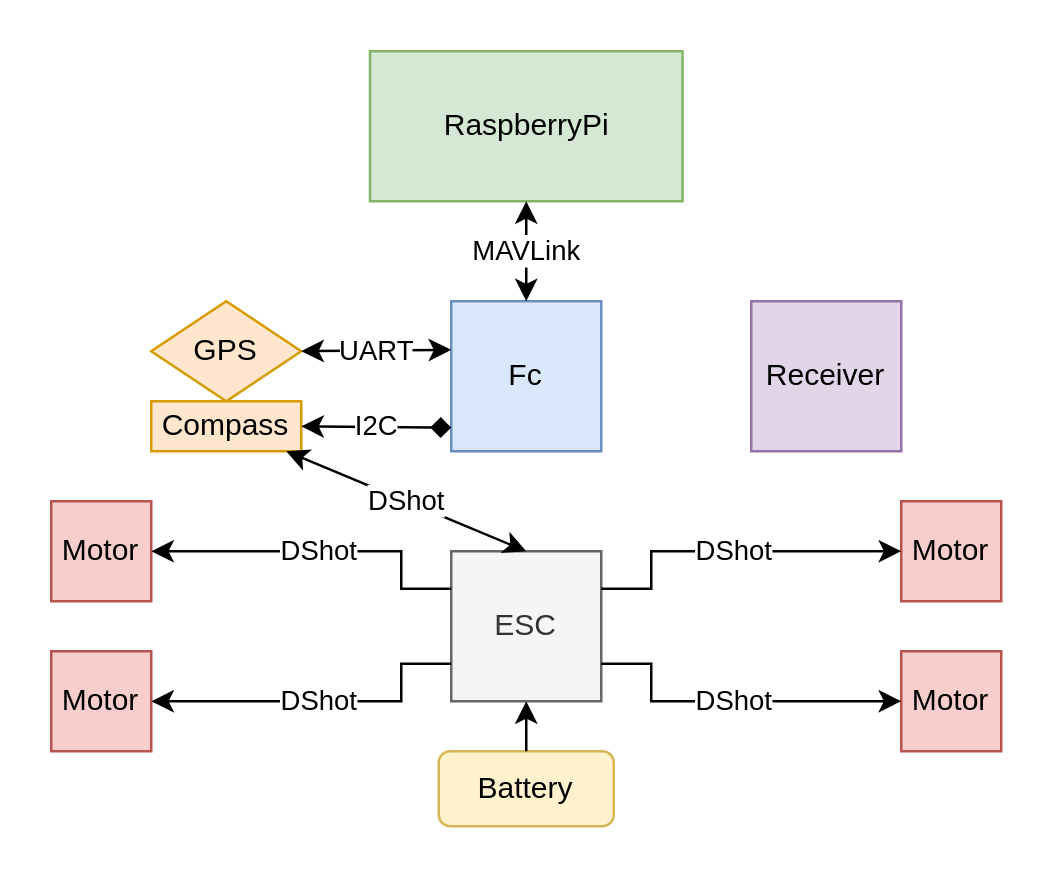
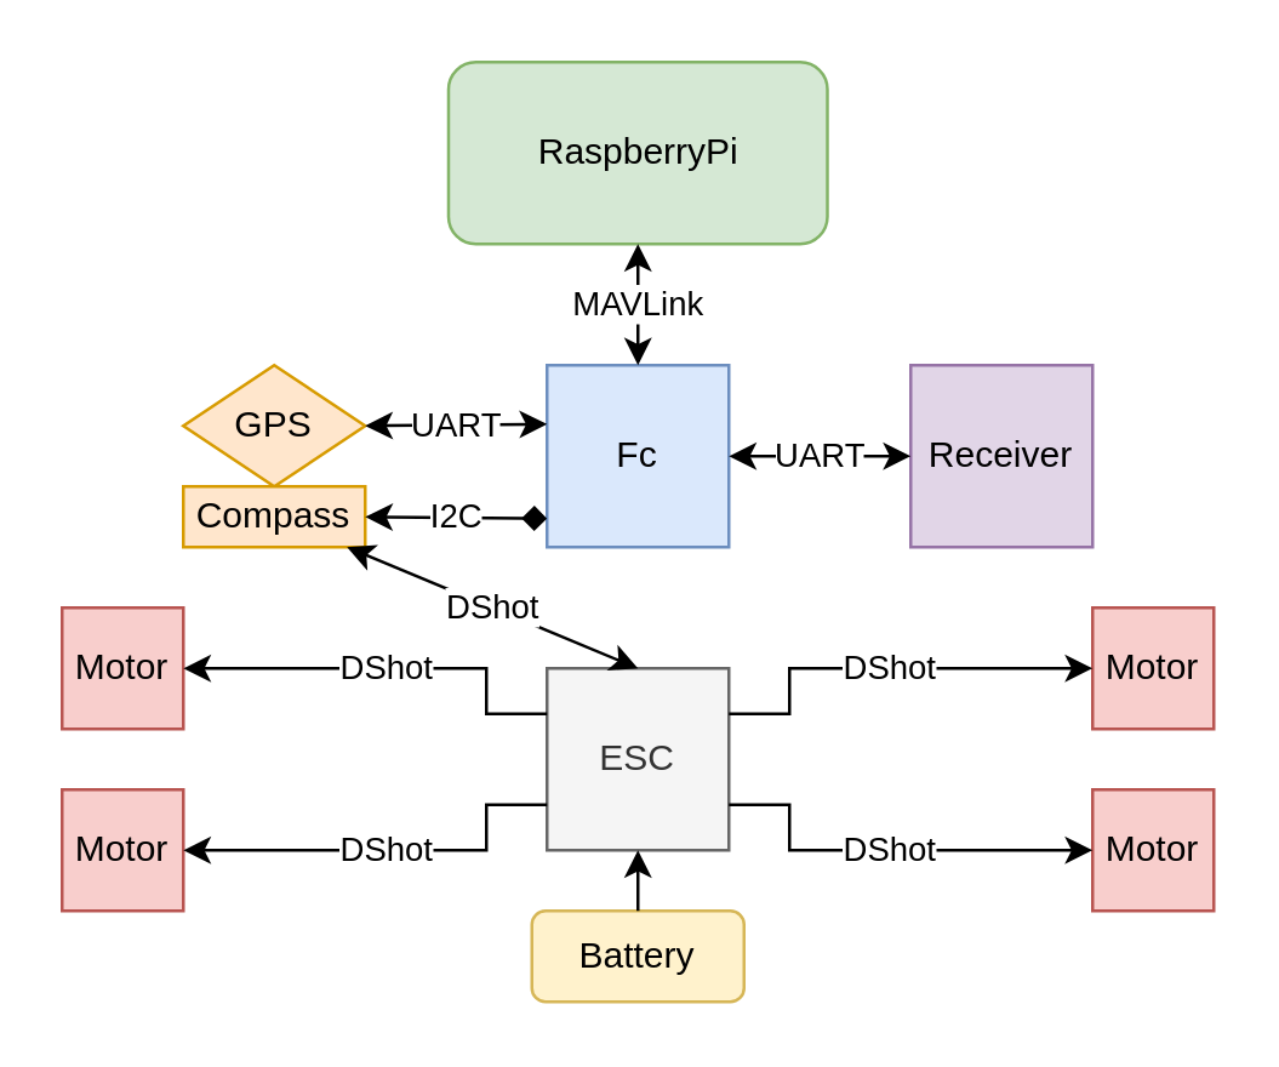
  <mxCell id="0" />
  <mxCell id="1" parent="0" />
  <mxCell id="2" value="&lt;span&gt;Fc&lt;/span&gt;" style="whiteSpace=wrap;html=1;aspect=fixed;fillColor=#dae8fc;strokeColor=#6c8ebf;" parent="1" vertex="1"><mxGeometry x="180" y="120" width="60" height="60" as="geometry" /></mxCell>
  <mxCell id="3" value="ESC" style="whiteSpace=wrap;html=1;aspect=fixed;fillColor=#f5f5f5;fontColor=#333333;strokeColor=#666666;" parent="1" vertex="1"><mxGeometry x="180" y="220" width="60" height="60" as="geometry" /></mxCell>
- <mxCell id="4" value="RaspberryPi" style="rounded=0;whiteSpace=wrap;html=1;strokeColor=#82b366;fillColor=#d5e8d4;" parent="1" vertex="1"><mxGeometry x="147.5" y="20" width="125" height="60" as="geometry" /></mxCell>
+ <mxCell id="4" value="RaspberryPi" style="whiteSpace=wrap;html=1;strokeColor=#82b366;fillColor=#d5e8d4;rounded=1;" parent="1" vertex="1"><mxGeometry x="147.5" y="20" width="125" height="60" as="geometry" /></mxCell>
  <mxCell id="5" value="Motor" style="whiteSpace=wrap;html=1;aspect=fixed;fillColor=#f8cecc;strokeColor=#b85450;" parent="1" vertex="1"><mxGeometry x="20" y="200" width="40" height="40" as="geometry" /></mxCell>
  <mxCell id="6" value="Motor" style="whiteSpace=wrap;html=1;aspect=fixed;fillColor=#f8cecc;strokeColor=#b85450;" parent="1" vertex="1"><mxGeometry x="20" y="260" width="40" height="40" as="geometry" /></mxCell>
  <mxCell id="7" value="Motor" style="whiteSpace=wrap;html=1;aspect=fixed;fillColor=#f8cecc;strokeColor=#b85450;" parent="1" vertex="1"><mxGeometry x="360" y="200" width="40" height="40" as="geometry" /></mxCell>
  <mxCell id="8" value="Motor" style="whiteSpace=wrap;html=1;aspect=fixed;fillColor=#f8cecc;strokeColor=#b85450;" parent="1" vertex="1"><mxGeometry x="360" y="260" width="40" height="40" as="geometry" /></mxCell>
  <mxCell id="9" value="DShot" style="endArrow=classic;html=1;rounded=0;exitX=0;exitY=0.25;exitDx=0;exitDy=0;entryX=1;entryY=0.5;entryDx=0;entryDy=0;" parent="1" source="3" target="5" edge="1"><mxGeometry width="50" height="50" relative="1" as="geometry"><mxPoint x="200" y="130" as="sourcePoint" /><mxPoint x="250" y="80" as="targetPoint" /><Array as="points"><mxPoint x="160" y="235" /><mxPoint x="160" y="220" /></Array></mxGeometry></mxCell>
  <mxCell id="10" value="DShot" style="endArrow=classic;html=1;rounded=0;exitX=0;exitY=0.75;exitDx=0;exitDy=0;entryX=1;entryY=0.5;entryDx=0;entryDy=0;" parent="1" source="3" target="6" edge="1"><mxGeometry width="50" height="50" relative="1" as="geometry"><mxPoint x="190" y="340" as="sourcePoint" /><mxPoint x="240" y="290" as="targetPoint" /><Array as="points"><mxPoint x="160" y="265" /><mxPoint x="160" y="280" /></Array></mxGeometry></mxCell>
  <mxCell id="11" value="DShot" style="endArrow=classic;html=1;rounded=0;exitX=1;exitY=0.25;exitDx=0;exitDy=0;entryX=0;entryY=0.5;entryDx=0;entryDy=0;" parent="1" source="3" target="7" edge="1"><mxGeometry width="50" height="50" relative="1" as="geometry"><mxPoint x="190" y="340" as="sourcePoint" /><mxPoint x="240" y="290" as="targetPoint" /><Array as="points"><mxPoint x="260" y="235" /><mxPoint x="260" y="220" /></Array></mxGeometry></mxCell>
  <mxCell id="12" value="DShot" style="endArrow=classic;html=1;rounded=0;exitX=1;exitY=0.75;exitDx=0;exitDy=0;entryX=0;entryY=0.5;entryDx=0;entryDy=0;" parent="1" source="3" target="8" edge="1"><mxGeometry width="50" height="50" relative="1" as="geometry"><mxPoint x="190" y="340" as="sourcePoint" /><mxPoint x="240" y="290" as="targetPoint" /><Array as="points"><mxPoint x="260" y="265" /><mxPoint x="260" y="280" /></Array></mxGeometry></mxCell>
  <mxCell id="13" value="GPS" style="rhombus;whiteSpace=wrap;html=1;fillColor=#ffe6cc;strokeColor=#d79b00;" parent="1" vertex="1"><mxGeometry x="60" y="120" width="60" height="40" as="geometry" /></mxCell>
  <mxCell id="14" value="Compass" style="rounded=0;whiteSpace=wrap;html=1;fillColor=#ffe6cc;strokeColor=#d79b00;" parent="1" vertex="1"><mxGeometry x="60" y="160" width="60" height="20" as="geometry" /></mxCell>
  <mxCell id="15" value="UART" style="endArrow=classic;startArrow=classic;html=1;rounded=0;entryX=0;entryY=0.324;entryDx=0;entryDy=0;exitX=1;exitY=0.5;exitDx=0;exitDy=0;entryPerimeter=0;" parent="1" source="13" target="2" edge="1"><mxGeometry width="50" height="50" relative="1" as="geometry"><mxPoint x="190" y="270" as="sourcePoint" /><mxPoint x="240" y="220" as="targetPoint" /></mxGeometry></mxCell>
  <mxCell id="16" value="I2C" style="endArrow=diamond;startArrow=classic;html=1;rounded=0;exitX=1;exitY=0.5;exitDx=0;exitDy=0;entryX=0;entryY=0.843;entryDx=0;entryDy=0;entryPerimeter=0;" parent="1" source="14" target="2" edge="1"><mxGeometry width="50" height="50" relative="1" as="geometry"><mxPoint x="230" y="250" as="sourcePoint" /><mxPoint x="280" y="200" as="targetPoint" /></mxGeometry></mxCell>
  <mxCell id="17" value="Receiver" style="whiteSpace=wrap;html=1;aspect=fixed;fillColor=#e1d5e7;strokeColor=#9673a6;" parent="1" vertex="1"><mxGeometry x="300" y="120" width="60" height="60" as="geometry" /></mxCell>
+ <mxCell id="18" value="UART" style="endArrow=classic;startArrow=classic;html=1;rounded=0;entryX=1;entryY=0.5;entryDx=0;entryDy=0;exitX=0;exitY=0.5;exitDx=0;exitDy=0;" parent="1" source="17" target="2" edge="1"><mxGeometry width="50" height="50" relative="1" as="geometry"><mxPoint x="220" y="250" as="sourcePoint" /><mxPoint x="270" y="200" as="targetPoint" /></mxGeometry></mxCell>
  <mxCell id="19" value="MAVLink" style="endArrow=classic;startArrow=classic;html=1;rounded=0;entryX=0.5;entryY=0;entryDx=0;entryDy=0;exitX=0.5;exitY=1;exitDx=0;exitDy=0;" parent="1" source="4" target="2" edge="1"><mxGeometry width="50" height="50" relative="1" as="geometry"><mxPoint x="220" y="250" as="sourcePoint" /><mxPoint x="270" y="200" as="targetPoint" /></mxGeometry></mxCell>
  <mxCell id="20" value="DShot" style="endArrow=classic;startArrow=classic;html=1;rounded=0;exitX=0.5;exitY=0;exitDx=0;exitDy=0;" parent="1" source="3" target="14" edge="1"><mxGeometry width="50" height="50" relative="1" as="geometry"><mxPoint x="220" y="220" as="sourcePoint" /><mxPoint x="270" y="170" as="targetPoint" /><mxPoint as="offset" /></mxGeometry></mxCell>
  <mxCell id="21" value="Battery" style="rounded=1;whiteSpace=wrap;html=1;fillColor=#fff2cc;strokeColor=#d6b656;" parent="1" vertex="1"><mxGeometry x="175" y="300" width="70" height="30" as="geometry" /></mxCell>
  <mxCell id="22" value="" style="endArrow=classic;html=1;rounded=0;exitX=0.5;exitY=0;exitDx=0;exitDy=0;entryX=0.5;entryY=1;entryDx=0;entryDy=0;" parent="1" source="21" target="3" edge="1"><mxGeometry width="50" height="50" relative="1" as="geometry"><mxPoint x="220" y="230" as="sourcePoint" /><mxPoint x="270" y="180" as="targetPoint" /></mxGeometry></mxCell>
